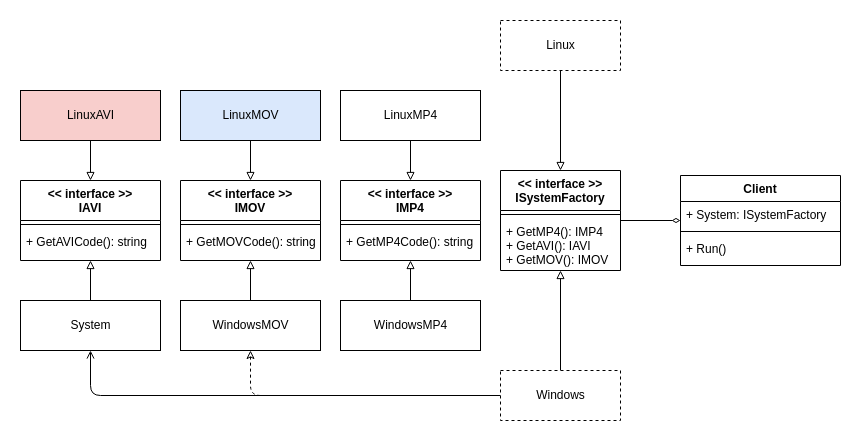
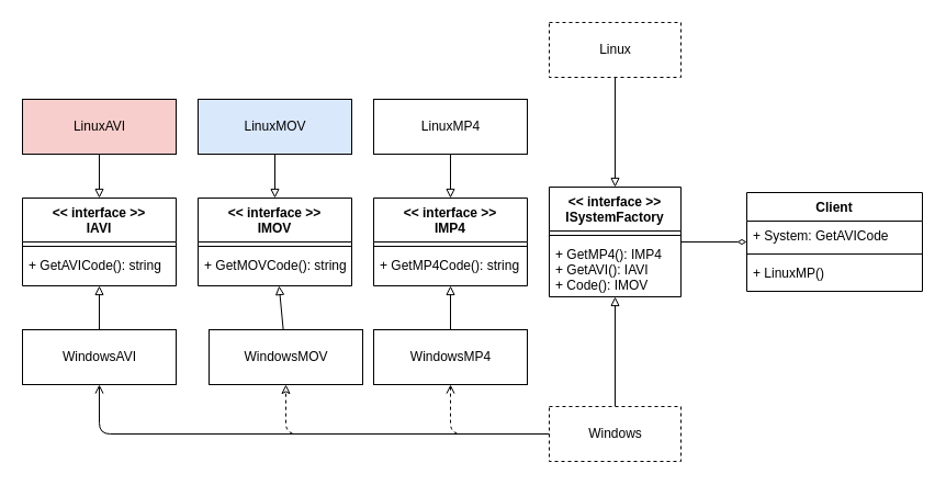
  <mxCell id="0" />
  <mxCell id="1" parent="0" />
  <mxCell id="2" value="" style="html=1;endArrow=diamondThin;endFill=0;" edge="1" parent="1" source="3" target="34"><mxGeometry relative="1" as="geometry" /></mxCell>
  <mxCell id="3" value="&lt;&lt; interface &gt;&gt;&#10;ISystemFactory" style="swimlane;fontStyle=1;align=center;verticalAlign=top;childLayout=stackLayout;horizontal=1;startSize=40;horizontalStack=0;resizeParent=1;resizeParentMax=0;resizeLast=0;collapsible=1;marginBottom=0;" vertex="1" parent="1"><mxGeometry x="500" y="170" width="120" height="100" as="geometry" /></mxCell>
  <mxCell id="4" value="" style="line;strokeWidth=1;fillColor=none;align=left;verticalAlign=middle;spacingTop=-1;spacingLeft=3;spacingRight=3;rotatable=0;labelPosition=right;points=[];portConstraint=eastwest;strokeColor=inherit;" vertex="1" parent="3"><mxGeometry y="40" width="120" height="8" as="geometry" /></mxCell>
- <mxCell id="5" value="+ GetMP4(): IMP4&#10;+ GetAVI(): IAVI&#10;+ GetMOV(): IMOV" style="text;strokeColor=none;fillColor=none;align=left;verticalAlign=top;spacingLeft=4;spacingRight=4;overflow=hidden;rotatable=0;points=[[0,0.5],[1,0.5]];portConstraint=eastwest;" vertex="1" parent="3"><mxGeometry y="48" width="120" height="52" as="geometry" /></mxCell>
+ <mxCell id="5" value="+ GetMP4(): IMP4&#10;+ GetAVI(): IAVI&#10;+ Code(): IMOV" style="text;strokeColor=none;fillColor=none;align=left;verticalAlign=top;spacingLeft=4;spacingRight=4;overflow=hidden;rotatable=0;points=[[0,0.5],[1,0.5]];portConstraint=eastwest;" vertex="1" parent="3"><mxGeometry y="48" width="120" height="52" as="geometry" /></mxCell>
  <mxCell id="6" value="&lt;&lt; interface &gt;&gt;&#10;IMP4" style="swimlane;fontStyle=1;align=center;verticalAlign=top;childLayout=stackLayout;horizontal=1;startSize=40;horizontalStack=0;resizeParent=1;resizeParentMax=0;resizeLast=0;collapsible=1;marginBottom=0;" vertex="1" parent="1"><mxGeometry x="340" y="180" width="140" height="80" as="geometry" /></mxCell>
  <mxCell id="7" value="" style="line;strokeWidth=1;fillColor=none;align=left;verticalAlign=middle;spacingTop=-1;spacingLeft=3;spacingRight=3;rotatable=0;labelPosition=right;points=[];portConstraint=eastwest;strokeColor=inherit;" vertex="1" parent="6"><mxGeometry y="40" width="140" height="8" as="geometry" /></mxCell>
  <mxCell id="8" value="+ GetMP4Code(): string" style="text;strokeColor=none;fillColor=none;align=left;verticalAlign=top;spacingLeft=4;spacingRight=4;overflow=hidden;rotatable=0;points=[[0,0.5],[1,0.5]];portConstraint=eastwest;" vertex="1" parent="6"><mxGeometry y="48" width="140" height="32" as="geometry" /></mxCell>
  <mxCell id="9" value="&lt;&lt; interface &gt;&gt;&#10;IAVI" style="swimlane;fontStyle=1;align=center;verticalAlign=top;childLayout=stackLayout;horizontal=1;startSize=40;horizontalStack=0;resizeParent=1;resizeParentMax=0;resizeLast=0;collapsible=1;marginBottom=0;" vertex="1" parent="1"><mxGeometry x="20" y="180" width="140" height="80" as="geometry" /></mxCell>
  <mxCell id="10" value="" style="line;strokeWidth=1;fillColor=none;align=left;verticalAlign=middle;spacingTop=-1;spacingLeft=3;spacingRight=3;rotatable=0;labelPosition=right;points=[];portConstraint=eastwest;strokeColor=inherit;" vertex="1" parent="9"><mxGeometry y="40" width="140" height="8" as="geometry" /></mxCell>
  <mxCell id="11" value="+ GetAVICode(): string" style="text;strokeColor=none;fillColor=none;align=left;verticalAlign=top;spacingLeft=4;spacingRight=4;overflow=hidden;rotatable=0;points=[[0,0.5],[1,0.5]];portConstraint=eastwest;" vertex="1" parent="9"><mxGeometry y="48" width="140" height="32" as="geometry" /></mxCell>
  <mxCell id="12" value="&lt;&lt; interface &gt;&gt;&#10;IMOV" style="swimlane;fontStyle=1;align=center;verticalAlign=top;childLayout=stackLayout;horizontal=1;startSize=40;horizontalStack=0;resizeParent=1;resizeParentMax=0;resizeLast=0;collapsible=1;marginBottom=0;" vertex="1" parent="1"><mxGeometry x="180" y="180" width="140" height="80" as="geometry" /></mxCell>
  <mxCell id="13" value="" style="line;strokeWidth=1;fillColor=none;align=left;verticalAlign=middle;spacingTop=-1;spacingLeft=3;spacingRight=3;rotatable=0;labelPosition=right;points=[];portConstraint=eastwest;strokeColor=inherit;" vertex="1" parent="12"><mxGeometry y="40" width="140" height="8" as="geometry" /></mxCell>
  <mxCell id="14" value="+ GetMOVCode(): string" style="text;strokeColor=none;fillColor=none;align=left;verticalAlign=top;spacingLeft=4;spacingRight=4;overflow=hidden;rotatable=0;points=[[0,0.5],[1,0.5]];portConstraint=eastwest;" vertex="1" parent="12"><mxGeometry y="48" width="140" height="32" as="geometry" /></mxCell>
  <mxCell id="15" value="" style="edgeStyle=none;html=1;endArrow=block;endFill=0;" edge="1" parent="1" source="16" target="6"><mxGeometry relative="1" as="geometry" /></mxCell>
  <mxCell id="16" value="LinuxMP4" style="html=1;" vertex="1" parent="1"><mxGeometry x="340" y="90" width="140" height="50" as="geometry" /></mxCell>
  <mxCell id="17" value="" style="edgeStyle=none;html=1;endArrow=block;endFill=0;" edge="1" parent="1" source="18" target="12"><mxGeometry relative="1" as="geometry" /></mxCell>
  <mxCell id="18" value="LinuxMOV" style="html=1;fillColor=#dae8fc;" vertex="1" parent="1"><mxGeometry x="180" y="90" width="140" height="50" as="geometry" /></mxCell>
  <mxCell id="19" value="" style="edgeStyle=none;html=1;endArrow=block;endFill=0;" edge="1" parent="1" source="20" target="9"><mxGeometry relative="1" as="geometry" /></mxCell>
  <mxCell id="20" value="LinuxAVI" style="html=1;fillColor=#f8cecc;" vertex="1" parent="1"><mxGeometry x="20" y="90" width="140" height="50" as="geometry" /></mxCell>
  <mxCell id="21" value="" style="edgeStyle=none;html=1;endArrow=block;endFill=0;" edge="1" parent="1" source="22" target="9"><mxGeometry relative="1" as="geometry" /></mxCell>
- <mxCell id="22" value="System" style="html=1;" vertex="1" parent="1"><mxGeometry x="20" y="300" width="140" height="50" as="geometry" /></mxCell>
+ <mxCell id="22" value="WindowsAVI" style="html=1;" vertex="1" parent="1"><mxGeometry x="20" y="300" width="140" height="50" as="geometry" /></mxCell>
  <mxCell id="23" value="" style="edgeStyle=none;html=1;endArrow=block;endFill=0;" edge="1" parent="1" source="24" target="12"><mxGeometry relative="1" as="geometry" /></mxCell>
- <mxCell id="24" value="WindowsMOV" style="html=1;" vertex="1" parent="1"><mxGeometry x="180" y="300" width="140" height="50" as="geometry" /></mxCell>
+ <mxCell id="24" value="WindowsMOV" style="html=1;" vertex="1" parent="1"><mxGeometry x="190" y="300" width="140" height="50" as="geometry" /></mxCell>
  <mxCell id="25" value="" style="edgeStyle=none;html=1;endArrow=block;endFill=0;" edge="1" parent="1" source="26" target="6"><mxGeometry relative="1" as="geometry" /></mxCell>
  <mxCell id="26" value="WindowsMP4" style="html=1;" vertex="1" parent="1"><mxGeometry x="340" y="300" width="140" height="50" as="geometry" /></mxCell>
  <mxCell id="27" value="" style="edgeStyle=none;html=1;endArrow=block;endFill=0;" edge="1" parent="1" source="28" target="3"><mxGeometry relative="1" as="geometry" /></mxCell>
  <mxCell id="28" value="Linux" style="html=1;dashed=1;" vertex="1" parent="1"><mxGeometry x="500" y="20" width="120" height="50" as="geometry" /></mxCell>
  <mxCell id="29" value="" style="edgeStyle=none;html=1;endArrow=block;endFill=0;" edge="1" parent="1" source="33" target="3"><mxGeometry relative="1" as="geometry" /></mxCell>
  <mxCell id="30" value="" style="edgeStyle=orthogonalEdgeStyle;html=1;endArrow=open;endFill=0;dashed=0;" edge="1" parent="1" source="33" target="22"><mxGeometry relative="1" as="geometry" /></mxCell>
  <mxCell id="31" value="" style="edgeStyle=orthogonalEdgeStyle;html=1;endArrow=classic;endFill=0;dashed=1;" edge="1" parent="1" source="33" target="24"><mxGeometry relative="1" as="geometry" /></mxCell>
+ <mxCell id="32" value="" style="edgeStyle=orthogonalEdgeStyle;html=1;endArrow=open;endFill=0;dashed=1;" edge="1" parent="1" source="33" target="26"><mxGeometry relative="1" as="geometry" /></mxCell>
  <mxCell id="33" value="Windows" style="html=1;dashed=1;" vertex="1" parent="1"><mxGeometry x="500" y="370" width="120" height="50" as="geometry" /></mxCell>
  <mxCell id="34" value="Client" style="swimlane;fontStyle=1;align=center;verticalAlign=top;childLayout=stackLayout;horizontal=1;startSize=26;horizontalStack=0;resizeParent=1;resizeParentMax=0;resizeLast=0;collapsible=1;marginBottom=0;" vertex="1" parent="1"><mxGeometry x="680" y="175" width="160" height="90" as="geometry" /></mxCell>
- <mxCell id="35" value="+ System: ISystemFactory" style="text;strokeColor=none;fillColor=none;align=left;verticalAlign=top;spacingLeft=4;spacingRight=4;overflow=hidden;rotatable=0;points=[[0,0.5],[1,0.5]];portConstraint=eastwest;" vertex="1" parent="34"><mxGeometry y="26" width="160" height="26" as="geometry" /></mxCell>
+ <mxCell id="35" value="+ System: GetAVICode" style="text;strokeColor=none;fillColor=none;align=left;verticalAlign=top;spacingLeft=4;spacingRight=4;overflow=hidden;rotatable=0;points=[[0,0.5],[1,0.5]];portConstraint=eastwest;" vertex="1" parent="34"><mxGeometry y="26" width="160" height="26" as="geometry" /></mxCell>
  <mxCell id="36" value="" style="line;strokeWidth=1;fillColor=none;align=left;verticalAlign=middle;spacingTop=-1;spacingLeft=3;spacingRight=3;rotatable=0;labelPosition=right;points=[];portConstraint=eastwest;strokeColor=inherit;" vertex="1" parent="34"><mxGeometry y="52" width="160" height="8" as="geometry" /></mxCell>
- <mxCell id="37" value="+ Run()" style="text;strokeColor=none;fillColor=none;align=left;verticalAlign=top;spacingLeft=4;spacingRight=4;overflow=hidden;rotatable=0;points=[[0,0.5],[1,0.5]];portConstraint=eastwest;" vertex="1" parent="34"><mxGeometry y="60" width="160" height="30" as="geometry" /></mxCell>
+ <mxCell id="37" value="+ LinuxMP()" style="text;strokeColor=none;fillColor=none;align=left;verticalAlign=top;spacingLeft=4;spacingRight=4;overflow=hidden;rotatable=0;points=[[0,0.5],[1,0.5]];portConstraint=eastwest;" vertex="1" parent="34"><mxGeometry y="60" width="160" height="30" as="geometry" /></mxCell>
